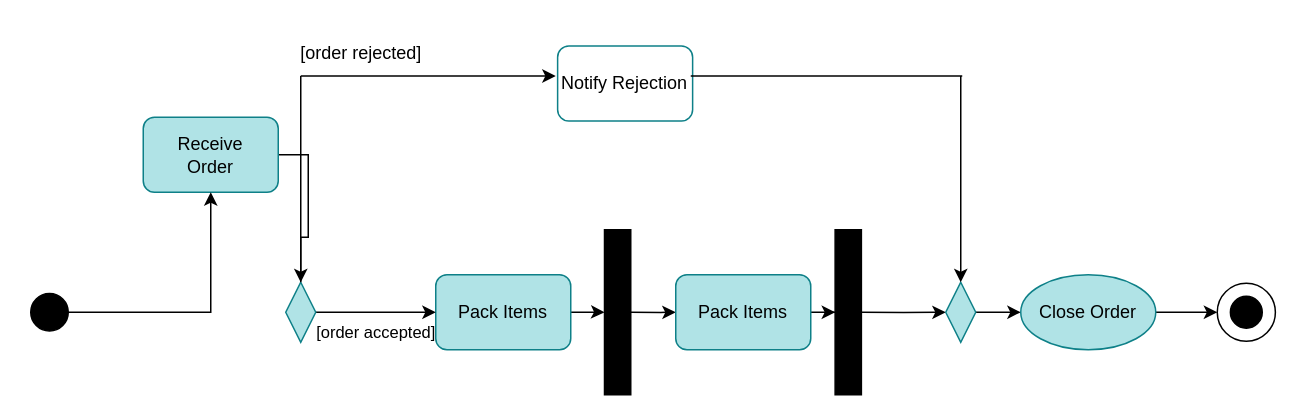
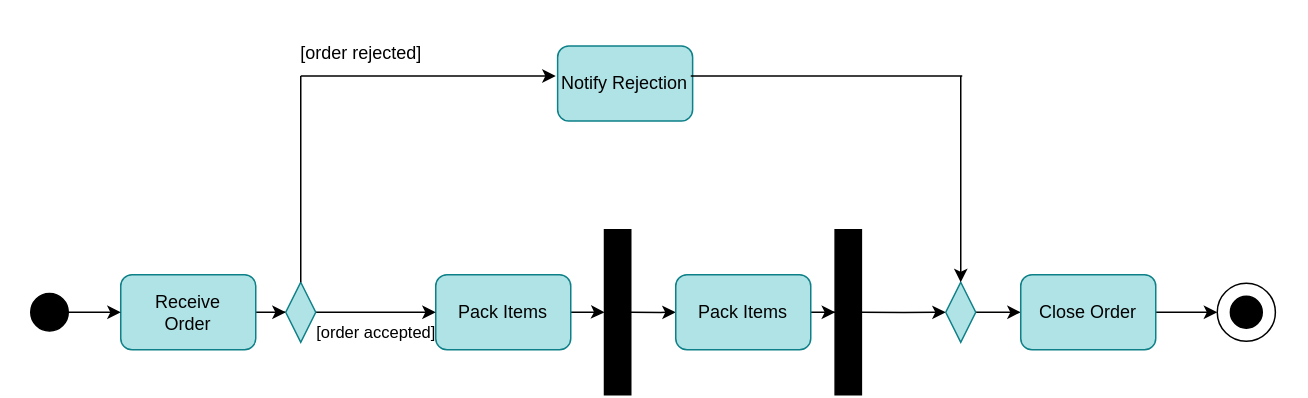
  <mxCell id="0" />
  <mxCell id="1" parent="0" />
  <mxCell id="2" value="" style="edgeStyle=orthogonalEdgeStyle;rounded=0;orthogonalLoop=1;jettySize=auto;html=1;" edge="1" parent="1" source="3" target="11"><mxGeometry relative="1" as="geometry" /></mxCell>
- <mxCell id="3" value="Receive&lt;br&gt;Order" style="rounded=1;whiteSpace=wrap;html=1;fillColor=#b0e3e6;strokeColor=#0e8088;" vertex="1" parent="1"><mxGeometry x="95" y="77.5" width="90" height="50" as="geometry" /></mxCell>
+ <mxCell id="3" value="Receive&lt;br&gt;Order" style="rounded=1;whiteSpace=wrap;html=1;fillColor=#b0e3e6;strokeColor=#0e8088;" vertex="1" parent="1"><mxGeometry x="80" y="182.5" width="90" height="50" as="geometry" /></mxCell>
  <mxCell id="4" value="" style="edgeStyle=orthogonalEdgeStyle;rounded=0;orthogonalLoop=1;jettySize=auto;html=1;" edge="1" parent="1" source="5" target="10"><mxGeometry relative="1" as="geometry" /></mxCell>
  <mxCell id="5" value="Pack Items" style="rounded=1;whiteSpace=wrap;html=1;fillColor=#b0e3e6;strokeColor=#0e8088;" vertex="1" parent="1"><mxGeometry x="290" y="182.5" width="90" height="50" as="geometry" /></mxCell>
  <mxCell id="6" value="" style="edgeStyle=orthogonalEdgeStyle;rounded=0;orthogonalLoop=1;jettySize=auto;html=1;" edge="1" parent="1" source="7" target="3"><mxGeometry relative="1" as="geometry" /></mxCell>
  <mxCell id="7" value="" style="ellipse;whiteSpace=wrap;html=1;aspect=fixed;strokeColor=#000000;fillColor=#000000;" vertex="1" parent="1"><mxGeometry x="20" y="195" width="25" height="25" as="geometry" /></mxCell>
  <mxCell id="8" value="[order accepted]" style="edgeStyle=orthogonalEdgeStyle;rounded=0;orthogonalLoop=1;jettySize=auto;html=1;" edge="1" parent="1" source="11" target="5"><mxGeometry y="-12" relative="1" as="geometry"><mxPoint y="1" as="offset" /></mxGeometry></mxCell>
  <mxCell id="9" value="" style="edgeStyle=orthogonalEdgeStyle;rounded=0;orthogonalLoop=1;jettySize=auto;html=1;" edge="1" parent="1" source="10" target="13"><mxGeometry relative="1" as="geometry" /></mxCell>
  <mxCell id="10" value="" style="rounded=0;whiteSpace=wrap;html=1;strokeColor=#000000;fillColor=#000000;rotation=-90;" vertex="1" parent="1"><mxGeometry x="356.25" y="198.75" width="110" height="17.5" as="geometry" /></mxCell>
  <mxCell id="11" value="" style="rhombus;whiteSpace=wrap;html=1;strokeColor=#0e8088;fillColor=#b0e3e6;" vertex="1" parent="1"><mxGeometry x="190" y="187.5" width="20" height="40" as="geometry" /></mxCell>
  <mxCell id="12" style="edgeStyle=orthogonalEdgeStyle;rounded=0;orthogonalLoop=1;jettySize=auto;html=1;entryX=0.5;entryY=0;entryDx=0;entryDy=0;" edge="1" parent="1" source="13" target="15"><mxGeometry relative="1" as="geometry" /></mxCell>
  <mxCell id="13" value="Pack Items" style="rounded=1;whiteSpace=wrap;html=1;fillColor=#b0e3e6;strokeColor=#0e8088;" vertex="1" parent="1"><mxGeometry x="450" y="182.5" width="90" height="50" as="geometry" /></mxCell>
  <mxCell id="14" value="" style="edgeStyle=orthogonalEdgeStyle;rounded=0;orthogonalLoop=1;jettySize=auto;html=1;" edge="1" parent="1" source="15" target="17"><mxGeometry relative="1" as="geometry" /></mxCell>
  <mxCell id="15" value="" style="rounded=0;whiteSpace=wrap;html=1;strokeColor=#000000;fillColor=#000000;rotation=-90;" vertex="1" parent="1"><mxGeometry x="510" y="198.75" width="110" height="17.5" as="geometry" /></mxCell>
  <mxCell id="16" value="" style="edgeStyle=orthogonalEdgeStyle;rounded=0;orthogonalLoop=1;jettySize=auto;html=1;" edge="1" parent="1" source="17" target="24"><mxGeometry relative="1" as="geometry" /></mxCell>
  <mxCell id="17" value="" style="rhombus;whiteSpace=wrap;html=1;strokeColor=#0e8088;fillColor=#b0e3e6;" vertex="1" parent="1"><mxGeometry x="630" y="187.5" width="20" height="40" as="geometry" /></mxCell>
- <mxCell id="18" value="Notify Rejection" style="rounded=1;whiteSpace=wrap;html=1;fillColor=#ffffff;strokeColor=#0e8088;" vertex="1" parent="1"><mxGeometry x="371.25" y="30" width="90" height="50" as="geometry" /></mxCell>
+ <mxCell id="18" value="Notify Rejection" style="rounded=1;whiteSpace=wrap;html=1;fillColor=#b0e3e6;strokeColor=#0e8088;" vertex="1" parent="1"><mxGeometry x="371.25" y="30" width="90" height="50" as="geometry" /></mxCell>
  <mxCell id="19" value="" style="endArrow=none;html=1;rounded=0;" edge="1" parent="1"><mxGeometry width="50" height="50" relative="1" as="geometry"><mxPoint x="200" y="187.5" as="sourcePoint" /><mxPoint x="200" y="50" as="targetPoint" /></mxGeometry></mxCell>
  <mxCell id="20" value="" style="endArrow=classic;html=1;rounded=0;" edge="1" parent="1"><mxGeometry width="50" height="50" relative="1" as="geometry"><mxPoint x="200" y="50" as="sourcePoint" /><mxPoint x="370" y="50" as="targetPoint" /></mxGeometry></mxCell>
  <mxCell id="21" value="" style="endArrow=none;html=1;rounded=0;" edge="1" parent="1"><mxGeometry width="50" height="50" relative="1" as="geometry"><mxPoint x="460" y="50" as="sourcePoint" /><mxPoint x="641" y="50" as="targetPoint" /></mxGeometry></mxCell>
  <mxCell id="22" value="" style="endArrow=classic;html=1;rounded=0;entryX=0.5;entryY=0;entryDx=0;entryDy=0;" edge="1" parent="1" target="17"><mxGeometry width="50" height="50" relative="1" as="geometry"><mxPoint x="640" y="50" as="sourcePoint" /><mxPoint x="690" y="0" as="targetPoint" /></mxGeometry></mxCell>
  <mxCell id="23" value="" style="edgeStyle=orthogonalEdgeStyle;rounded=0;orthogonalLoop=1;jettySize=auto;html=1;" edge="1" parent="1" source="24" target="25"><mxGeometry relative="1" as="geometry" /></mxCell>
- <mxCell id="24" value="Close Order" style="ellipse;whiteSpace=wrap;html=1;fillColor=#b0e3e6;strokeColor=#0e8088;" vertex="1" parent="1"><mxGeometry x="680" y="182.5" width="90" height="50" as="geometry" /></mxCell>
+ <mxCell id="24" value="Close Order" style="rounded=1;whiteSpace=wrap;html=1;fillColor=#b0e3e6;strokeColor=#0e8088;" vertex="1" parent="1"><mxGeometry x="680" y="182.5" width="90" height="50" as="geometry" /></mxCell>
  <mxCell id="25" value="" style="ellipse;whiteSpace=wrap;html=1;aspect=fixed;" vertex="1" parent="1"><mxGeometry x="811" y="188.13" width="38.75" height="38.75" as="geometry" /></mxCell>
  <mxCell id="26" value="" style="ellipse;whiteSpace=wrap;html=1;aspect=fixed;strokeColor=#000000;fillColor=#000000;" vertex="1" parent="1"><mxGeometry x="819.75" y="196.88" width="21.25" height="21.25" as="geometry" /></mxCell>
  <mxCell id="27" value="[order rejected]" style="text;html=1;align=center;verticalAlign=middle;resizable=0;points=[];autosize=1;strokeColor=none;fillColor=none;" vertex="1" parent="1"><mxGeometry x="190" y="20" width="100" height="30" as="geometry" /></mxCell>
